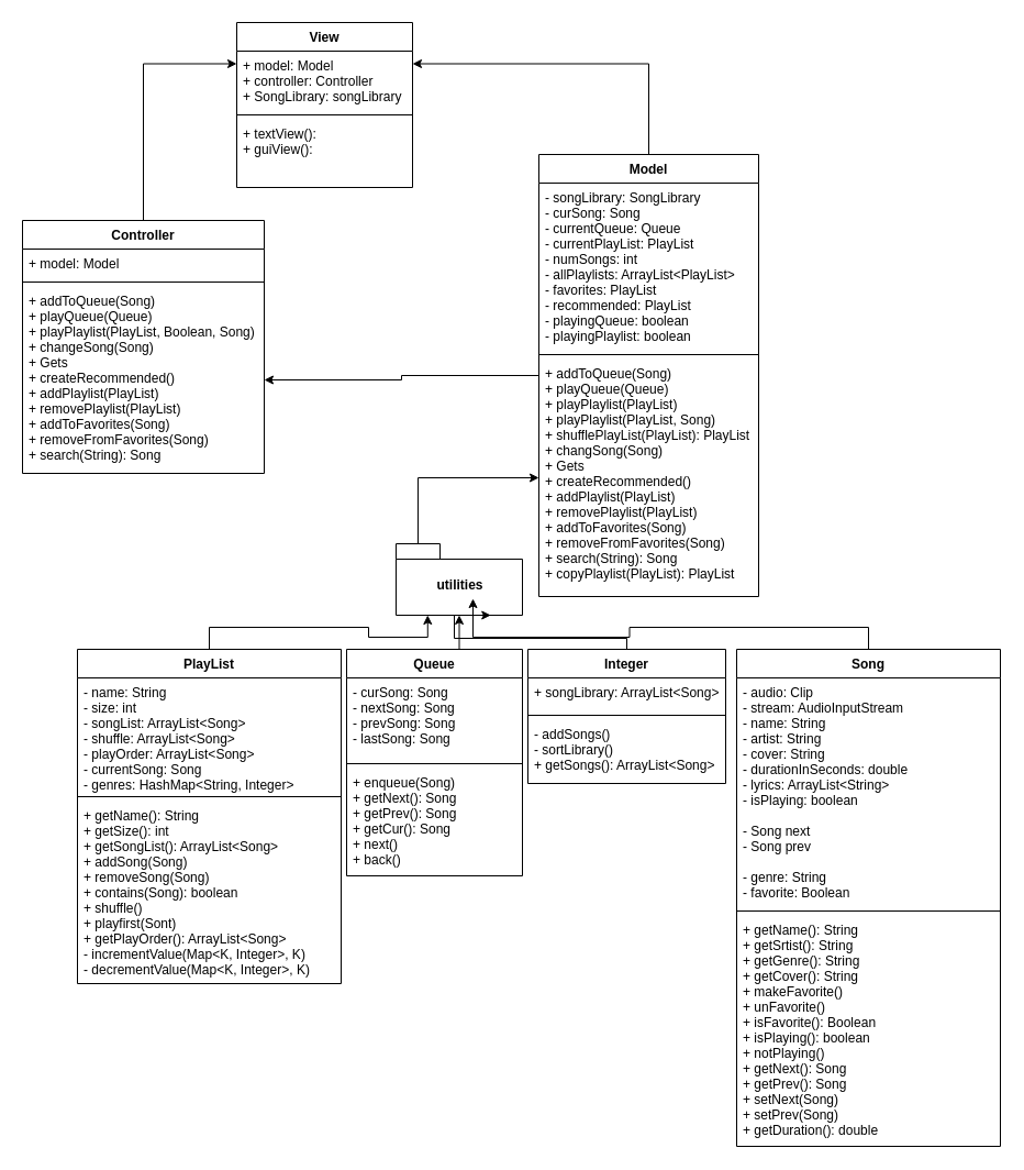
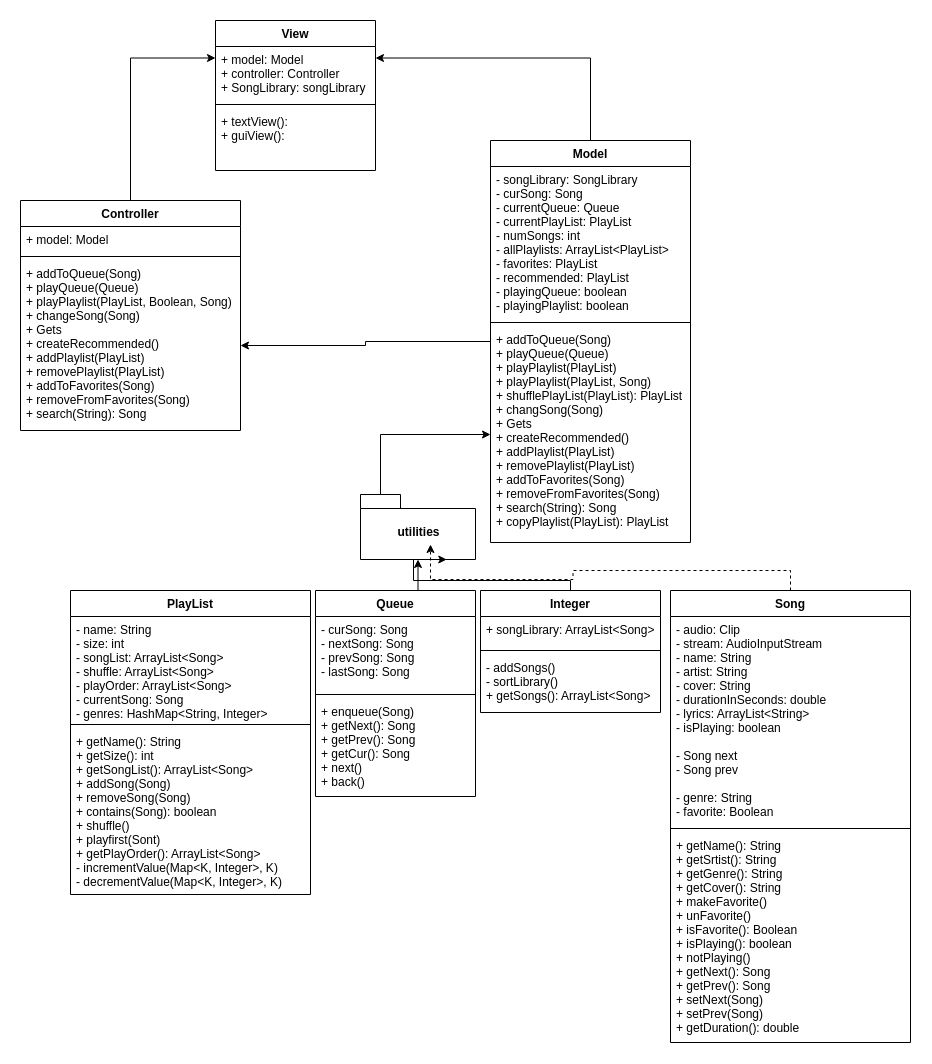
  <mxCell id="0" />
  <mxCell id="1" parent="0" />
  <mxCell id="2" style="edgeStyle=orthogonalEdgeStyle;rounded=0;orthogonalLoop=1;jettySize=auto;html=1;exitX=0.5;exitY=0;exitDx=0;exitDy=0;entryX=1;entryY=0.25;entryDx=0;entryDy=0;" parent="1" source="4" target="13" edge="1"><mxGeometry relative="1" as="geometry" /></mxCell>
  <mxCell id="3" style="edgeStyle=orthogonalEdgeStyle;rounded=0;orthogonalLoop=1;jettySize=auto;html=1;exitX=0;exitY=0.5;exitDx=0;exitDy=0;entryX=1;entryY=0.5;entryDx=0;entryDy=0;" parent="1" source="4" target="12" edge="1"><mxGeometry relative="1" as="geometry" /></mxCell>
  <mxCell id="4" value="Model" style="swimlane;fontStyle=1;align=center;verticalAlign=top;childLayout=stackLayout;horizontal=1;startSize=26;horizontalStack=0;resizeParent=1;resizeParentMax=0;resizeLast=0;collapsible=1;marginBottom=0;" parent="1" vertex="1"><mxGeometry x="490" y="140" width="200" height="402" as="geometry" /></mxCell>
  <mxCell id="5" value="- songLibrary: SongLibrary&#10;- curSong: Song&#10;- currentQueue: Queue&#10;- currentPlayList: PlayList&#10;- numSongs: int&#10;- allPlaylists: ArrayList&lt;PlayList&gt;&#10;- favorites: PlayList&#10;- recommended: PlayList&#10;- playingQueue: boolean&#10;- playingPlaylist: boolean" style="text;strokeColor=none;fillColor=none;align=left;verticalAlign=top;spacingLeft=4;spacingRight=4;overflow=hidden;rotatable=0;points=[[0,0.5],[1,0.5]];portConstraint=eastwest;" parent="4" vertex="1"><mxGeometry y="26" width="200" height="152" as="geometry" /></mxCell>
  <mxCell id="6" value="" style="line;strokeWidth=1;fillColor=none;align=left;verticalAlign=middle;spacingTop=-1;spacingLeft=3;spacingRight=3;rotatable=0;labelPosition=right;points=[];portConstraint=eastwest;" parent="4" vertex="1"><mxGeometry y="178" width="200" height="8" as="geometry" /></mxCell>
  <mxCell id="7" value="+ addToQueue(Song)&#10;+ playQueue(Queue)&#10;+ playPlaylist(PlayList)&#10;+ playPlaylist(PlayList, Song)&#10;+ shufflePlayList(PlayList): PlayList&#10;+ changSong(Song)&#10;+ Gets&#10;+ createRecommended()&#10;+ addPlaylist(PlayList)&#10;+ removePlaylist(PlayList)&#10;+ addToFavorites(Song)&#10;+ removeFromFavorites(Song)&#10;+ search(String): Song&#10;+ copyPlaylist(PlayList): PlayList" style="text;strokeColor=none;fillColor=none;align=left;verticalAlign=top;spacingLeft=4;spacingRight=4;overflow=hidden;rotatable=0;points=[[0,0.5],[1,0.5]];portConstraint=eastwest;" parent="4" vertex="1"><mxGeometry y="186" width="200" height="216" as="geometry" /></mxCell>
  <mxCell id="8" style="edgeStyle=orthogonalEdgeStyle;rounded=0;orthogonalLoop=1;jettySize=auto;html=1;exitX=0.5;exitY=0;exitDx=0;exitDy=0;entryX=0;entryY=0.25;entryDx=0;entryDy=0;" parent="1" source="9" target="13" edge="1"><mxGeometry relative="1" as="geometry" /></mxCell>
  <mxCell id="9" value="Controller" style="swimlane;fontStyle=1;align=center;verticalAlign=top;childLayout=stackLayout;horizontal=1;startSize=26;horizontalStack=0;resizeParent=1;resizeParentMax=0;resizeLast=0;collapsible=1;marginBottom=0;" parent="1" vertex="1"><mxGeometry x="20" y="200" width="220" height="230" as="geometry" /></mxCell>
  <mxCell id="10" value="+ model: Model" style="text;strokeColor=none;fillColor=none;align=left;verticalAlign=top;spacingLeft=4;spacingRight=4;overflow=hidden;rotatable=0;points=[[0,0.5],[1,0.5]];portConstraint=eastwest;" parent="9" vertex="1"><mxGeometry y="26" width="220" height="26" as="geometry" /></mxCell>
  <mxCell id="11" value="" style="line;strokeWidth=1;fillColor=none;align=left;verticalAlign=middle;spacingTop=-1;spacingLeft=3;spacingRight=3;rotatable=0;labelPosition=right;points=[];portConstraint=eastwest;" parent="9" vertex="1"><mxGeometry y="52" width="220" height="8" as="geometry" /></mxCell>
  <mxCell id="12" value="+ addToQueue(Song)&#10;+ playQueue(Queue)&#10;+ playPlaylist(PlayList, Boolean, Song)&#10;+ changeSong(Song)&#10;+ Gets&#10;+ createRecommended()&#10;+ addPlaylist(PlayList)&#10;+ removePlaylist(PlayList)&#10;+ addToFavorites(Song)&#10;+ removeFromFavorites(Song)&#10;+ search(String): Song" style="text;strokeColor=none;fillColor=none;align=left;verticalAlign=top;spacingLeft=4;spacingRight=4;overflow=hidden;rotatable=0;points=[[0,0.5],[1,0.5]];portConstraint=eastwest;" parent="9" vertex="1"><mxGeometry y="60" width="220" height="170" as="geometry" /></mxCell>
  <mxCell id="13" value="View" style="swimlane;fontStyle=1;align=center;verticalAlign=top;childLayout=stackLayout;horizontal=1;startSize=26;horizontalStack=0;resizeParent=1;resizeParentMax=0;resizeLast=0;collapsible=1;marginBottom=0;" parent="1" vertex="1"><mxGeometry x="215" y="20" width="160" height="150" as="geometry" /></mxCell>
  <mxCell id="14" value="+ model: Model&#10;+ controller: Controller&#10;+ SongLibrary: songLibrary" style="text;strokeColor=none;fillColor=none;align=left;verticalAlign=top;spacingLeft=4;spacingRight=4;overflow=hidden;rotatable=0;points=[[0,0.5],[1,0.5]];portConstraint=eastwest;" parent="13" vertex="1"><mxGeometry y="26" width="160" height="54" as="geometry" /></mxCell>
  <mxCell id="15" value="" style="line;strokeWidth=1;fillColor=none;align=left;verticalAlign=middle;spacingTop=-1;spacingLeft=3;spacingRight=3;rotatable=0;labelPosition=right;points=[];portConstraint=eastwest;" parent="13" vertex="1"><mxGeometry y="80" width="160" height="8" as="geometry" /></mxCell>
  <mxCell id="16" value="+ textView():&#10;+ guiView():" style="text;strokeColor=none;fillColor=none;align=left;verticalAlign=top;spacingLeft=4;spacingRight=4;overflow=hidden;rotatable=0;points=[[0,0.5],[1,0.5]];portConstraint=eastwest;" parent="13" vertex="1"><mxGeometry y="88" width="160" height="62" as="geometry" /></mxCell>
  <mxCell id="17" style="edgeStyle=orthogonalEdgeStyle;rounded=0;orthogonalLoop=1;jettySize=auto;html=1;exitX=0;exitY=0;exitDx=20;exitDy=0;exitPerimeter=0;entryX=0;entryY=0.5;entryDx=0;entryDy=0;" parent="1" source="18" target="7" edge="1"><mxGeometry relative="1" as="geometry" /></mxCell>
  <mxCell id="18" value="utilities" style="shape=folder;fontStyle=1;spacingTop=10;tabWidth=40;tabHeight=14;tabPosition=left;html=1;" parent="1" vertex="1"><mxGeometry x="360" y="494" width="115" height="65" as="geometry" /></mxCell>
- <mxCell id="19" style="edgeStyle=orthogonalEdgeStyle;rounded=0;orthogonalLoop=1;jettySize=auto;html=1;exitX=0.5;exitY=0;exitDx=0;exitDy=0;entryX=0.25;entryY=1;entryDx=0;entryDy=0;entryPerimeter=0;" parent="1" source="20" target="18" edge="1"><mxGeometry relative="1" as="geometry" /></mxCell>
  <mxCell id="20" value="PlayList" style="swimlane;fontStyle=1;align=center;verticalAlign=top;childLayout=stackLayout;horizontal=1;startSize=26;horizontalStack=0;resizeParent=1;resizeParentMax=0;resizeLast=0;collapsible=1;marginBottom=0;" parent="1" vertex="1"><mxGeometry x="70" y="590" width="240" height="304" as="geometry" /></mxCell>
  <mxCell id="21" value="- name: String &#10;- size: int &#10;- songList: ArrayList&lt;Song&gt;&#10;- shuffle: ArrayList&lt;Song&gt;&#10;- playOrder: ArrayList&lt;Song&gt;&#10;- currentSong: Song&#10;- genres: HashMap&lt;String, Integer&gt;" style="text;strokeColor=none;fillColor=none;align=left;verticalAlign=top;spacingLeft=4;spacingRight=4;overflow=hidden;rotatable=0;points=[[0,0.5],[1,0.5]];portConstraint=eastwest;" parent="20" vertex="1"><mxGeometry y="26" width="240" height="104" as="geometry" /></mxCell>
  <mxCell id="22" value="" style="line;strokeWidth=1;fillColor=none;align=left;verticalAlign=middle;spacingTop=-1;spacingLeft=3;spacingRight=3;rotatable=0;labelPosition=right;points=[];portConstraint=eastwest;" parent="20" vertex="1"><mxGeometry y="130" width="240" height="8" as="geometry" /></mxCell>
  <mxCell id="23" value="+ getName(): String&#10;+ getSize(): int&#10;+ getSongList(): ArrayList&lt;Song&gt;&#10;+ addSong(Song)&#10;+ removeSong(Song)&#10;+ contains(Song): boolean&#10;+ shuffle()&#10;+ playfirst(Sont)&#10;+ getPlayOrder(): ArrayList&lt;Song&gt;&#10;- incrementValue(Map&lt;K, Integer&gt;, K)&#10;- decrementValue(Map&lt;K, Integer&gt;, K)&#10;" style="text;strokeColor=none;fillColor=none;align=left;verticalAlign=top;spacingLeft=4;spacingRight=4;overflow=hidden;rotatable=0;points=[[0,0.5],[1,0.5]];portConstraint=eastwest;" parent="20" vertex="1"><mxGeometry y="138" width="240" height="166" as="geometry" /></mxCell>
  <mxCell id="24" style="edgeStyle=orthogonalEdgeStyle;rounded=0;orthogonalLoop=1;jettySize=auto;html=1;exitX=0.5;exitY=0;exitDx=0;exitDy=0;entryX=0.5;entryY=1;entryDx=0;entryDy=0;entryPerimeter=0;" parent="1" source="25" target="18" edge="1"><mxGeometry relative="1" as="geometry" /></mxCell>
  <mxCell id="25" value="Queue" style="swimlane;fontStyle=1;align=center;verticalAlign=top;childLayout=stackLayout;horizontal=1;startSize=26;horizontalStack=0;resizeParent=1;resizeParentMax=0;resizeLast=0;collapsible=1;marginBottom=0;" parent="1" vertex="1"><mxGeometry x="315" y="590" width="160" height="206" as="geometry" /></mxCell>
  <mxCell id="26" value="- curSong: Song&#10;- nextSong: Song&#10;- prevSong: Song&#10;- lastSong: Song" style="text;strokeColor=none;fillColor=none;align=left;verticalAlign=top;spacingLeft=4;spacingRight=4;overflow=hidden;rotatable=0;points=[[0,0.5],[1,0.5]];portConstraint=eastwest;" parent="25" vertex="1"><mxGeometry y="26" width="160" height="74" as="geometry" /></mxCell>
  <mxCell id="27" value="" style="line;strokeWidth=1;fillColor=none;align=left;verticalAlign=middle;spacingTop=-1;spacingLeft=3;spacingRight=3;rotatable=0;labelPosition=right;points=[];portConstraint=eastwest;" parent="25" vertex="1"><mxGeometry y="100" width="160" height="8" as="geometry" /></mxCell>
  <mxCell id="28" value="+ enqueue(Song)&#10;+ getNext(): Song&#10;+ getPrev(): Song&#10;+ getCur(): Song&#10;+ next()&#10;+ back()&#10;&#10;" style="text;strokeColor=none;fillColor=none;align=left;verticalAlign=top;spacingLeft=4;spacingRight=4;overflow=hidden;rotatable=0;points=[[0,0.5],[1,0.5]];portConstraint=eastwest;" parent="25" vertex="1"><mxGeometry y="108" width="160" height="98" as="geometry" /></mxCell>
  <mxCell id="29" style="edgeStyle=orthogonalEdgeStyle;rounded=0;orthogonalLoop=1;jettySize=auto;html=1;exitX=0.5;exitY=0;exitDx=0;exitDy=0;entryX=0.75;entryY=1;entryDx=0;entryDy=0;entryPerimeter=0;" parent="1" source="30" target="18" edge="1"><mxGeometry relative="1" as="geometry"><Array as="points"><mxPoint x="570" y="580" /><mxPoint x="413" y="580" /></Array></mxGeometry></mxCell>
  <mxCell id="30" value="Integer" style="swimlane;fontStyle=1;align=center;verticalAlign=top;childLayout=stackLayout;horizontal=1;startSize=26;horizontalStack=0;resizeParent=1;resizeParentMax=0;resizeLast=0;collapsible=1;marginBottom=0;" parent="1" vertex="1"><mxGeometry x="480" y="590" width="180" height="122" as="geometry" /></mxCell>
  <mxCell id="31" value="+ songLibrary: ArrayList&lt;Song&gt;" style="text;strokeColor=none;fillColor=none;align=left;verticalAlign=top;spacingLeft=4;spacingRight=4;overflow=hidden;rotatable=0;points=[[0,0.5],[1,0.5]];portConstraint=eastwest;" parent="30" vertex="1"><mxGeometry y="26" width="180" height="30" as="geometry" /></mxCell>
  <mxCell id="32" value="" style="line;strokeWidth=1;fillColor=none;align=left;verticalAlign=middle;spacingTop=-1;spacingLeft=3;spacingRight=3;rotatable=0;labelPosition=right;points=[];portConstraint=eastwest;" parent="30" vertex="1"><mxGeometry y="56" width="180" height="8" as="geometry" /></mxCell>
  <mxCell id="33" value="- addSongs()&#10;- sortLibrary()&#10;+ getSongs(): ArrayList&lt;Song&gt;" style="text;strokeColor=none;fillColor=none;align=left;verticalAlign=top;spacingLeft=4;spacingRight=4;overflow=hidden;rotatable=0;points=[[0,0.5],[1,0.5]];portConstraint=eastwest;" parent="30" vertex="1"><mxGeometry y="64" width="180" height="58" as="geometry" /></mxCell>
- <mxCell id="34" style="edgeStyle=orthogonalEdgeStyle;rounded=0;orthogonalLoop=1;jettySize=auto;html=1;exitX=0.5;exitY=0;exitDx=0;exitDy=0;entryX=0;entryY=0;entryDx=70;entryDy=50;entryPerimeter=0;" parent="1" source="35" target="18" edge="1"><mxGeometry relative="1" as="geometry" /></mxCell>
+ <mxCell id="34" style="edgeStyle=orthogonalEdgeStyle;rounded=0;orthogonalLoop=1;jettySize=auto;html=1;exitX=0.5;exitY=0;exitDx=0;exitDy=0;entryX=0;entryY=0;entryDx=70;entryDy=50;entryPerimeter=0;dashed=1;" parent="1" source="35" target="18" edge="1"><mxGeometry relative="1" as="geometry" /></mxCell>
  <mxCell id="35" value="Song" style="swimlane;fontStyle=1;align=center;verticalAlign=top;childLayout=stackLayout;horizontal=1;startSize=26;horizontalStack=0;resizeParent=1;resizeParentMax=0;resizeLast=0;collapsible=1;marginBottom=0;" parent="1" vertex="1"><mxGeometry x="670" y="590" width="240" height="452" as="geometry" /></mxCell>
  <mxCell id="36" value="- audio: Clip &#10;- stream: AudioInputStream&#10;- name: String&#10;- artist: String&#10;- cover: String&#10;- durationInSeconds: double&#10;- lyrics: ArrayList&lt;String&gt;&#10;- isPlaying: boolean&#10;&#10;- Song next&#10;- Song prev&#10;&#10;- genre: String&#10;- favorite: Boolean" style="text;strokeColor=none;fillColor=none;align=left;verticalAlign=top;spacingLeft=4;spacingRight=4;overflow=hidden;rotatable=0;points=[[0,0.5],[1,0.5]];portConstraint=eastwest;" parent="35" vertex="1"><mxGeometry y="26" width="240" height="208" as="geometry" /></mxCell>
  <mxCell id="37" value="" style="line;strokeWidth=1;fillColor=none;align=left;verticalAlign=middle;spacingTop=-1;spacingLeft=3;spacingRight=3;rotatable=0;labelPosition=right;points=[];portConstraint=eastwest;" parent="35" vertex="1"><mxGeometry y="234" width="240" height="8" as="geometry" /></mxCell>
  <mxCell id="38" value="+ getName(): String&#10;+ getSrtist(): String&#10;+ getGenre(): String&#10;+ getCover(): String&#10;+ makeFavorite()&#10;+ unFavorite()&#10;+ isFavorite(): Boolean&#10;+ isPlaying(): boolean&#10;+ notPlaying()&#10;+ getNext(): Song&#10;+ getPrev(): Song&#10;+ setNext(Song)&#10;+ setPrev(Song)&#10;+ getDuration(): double" style="text;strokeColor=none;fillColor=none;align=left;verticalAlign=top;spacingLeft=4;spacingRight=4;overflow=hidden;rotatable=0;points=[[0,0.5],[1,0.5]];portConstraint=eastwest;" parent="35" vertex="1"><mxGeometry y="242" width="240" height="210" as="geometry" /></mxCell>
